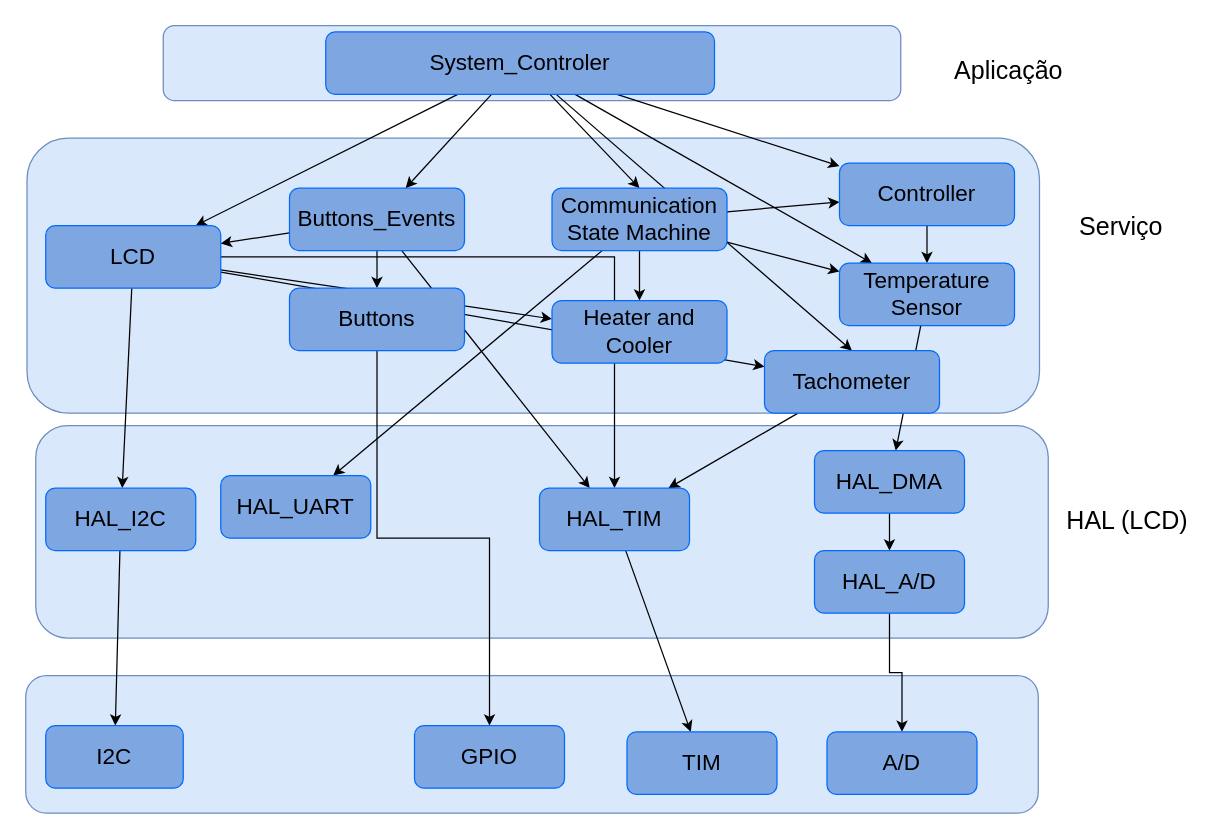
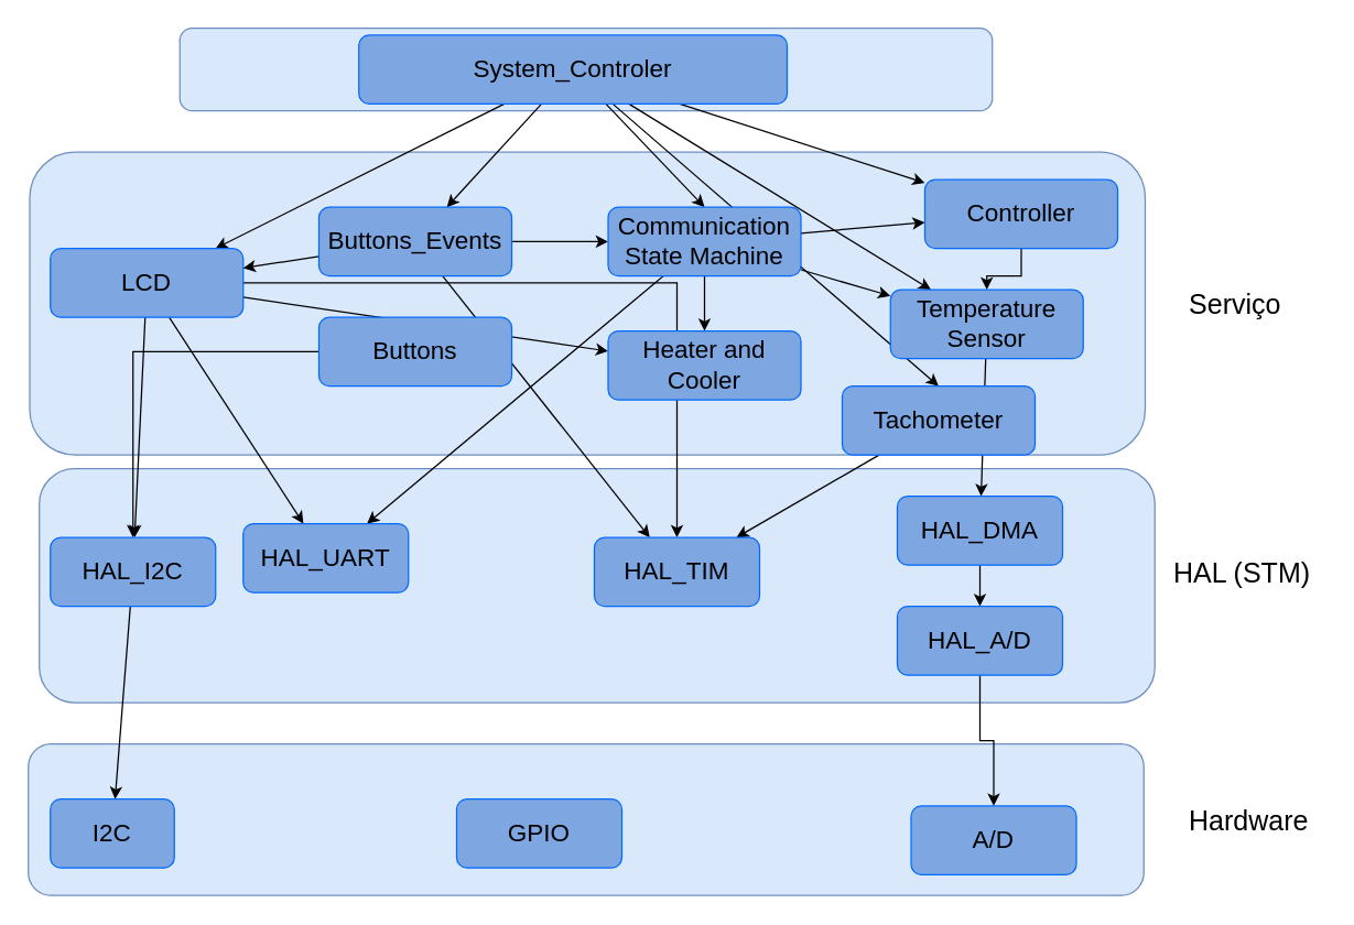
  <mxCell id="0" />
  <mxCell id="1" parent="0" />
  <mxCell id="2" value="" style="rounded=1;whiteSpace=wrap;html=1;fillColor=#dae8fc;strokeColor=#6c8ebf;" vertex="1" parent="1"><mxGeometry x="20" y="540" width="810" height="110" as="geometry" /></mxCell>
  <mxCell id="3" value="" style="rounded=1;whiteSpace=wrap;html=1;fillColor=#dae8fc;strokeColor=#6c8ebf;" vertex="1" parent="1"><mxGeometry x="28" y="340" width="810" height="170" as="geometry" /></mxCell>
  <mxCell id="4" value="" style="rounded=1;whiteSpace=wrap;html=1;fillColor=#dae8fc;strokeColor=#6c8ebf;" vertex="1" parent="1"><mxGeometry x="21" y="110" width="810" height="220" as="geometry" /></mxCell>
  <mxCell id="5" value="" style="rounded=1;whiteSpace=wrap;html=1;fillColor=#dae8fc;strokeColor=#6c8ebf;" parent="1" vertex="1"><mxGeometry x="130" y="20" width="590" height="60" as="geometry" /></mxCell>
  <mxCell id="6" style="rounded=0;orthogonalLoop=1;jettySize=auto;html=1;" parent="1" source="12" target="17" edge="1"><mxGeometry relative="1" as="geometry" /></mxCell>
  <mxCell id="7" style="rounded=0;orthogonalLoop=1;jettySize=auto;html=1;" edge="1" parent="1" source="12" target="24"><mxGeometry relative="1" as="geometry" /></mxCell>
  <mxCell id="8" style="rounded=0;orthogonalLoop=1;jettySize=auto;html=1;entryX=0.5;entryY=0;entryDx=0;entryDy=0;" edge="1" parent="1" source="12" target="32"><mxGeometry relative="1" as="geometry" /></mxCell>
  <mxCell id="9" style="rounded=0;orthogonalLoop=1;jettySize=auto;html=1;" edge="1" parent="1" source="12" target="34"><mxGeometry relative="1" as="geometry" /></mxCell>
  <mxCell id="10" style="rounded=0;orthogonalLoop=1;jettySize=auto;html=1;" edge="1" parent="1" source="12" target="37"><mxGeometry relative="1" as="geometry" /></mxCell>
  <mxCell id="11" style="rounded=0;orthogonalLoop=1;jettySize=auto;html=1;entryX=0.5;entryY=0;entryDx=0;entryDy=0;" edge="1" parent="1" source="12" target="39"><mxGeometry relative="1" as="geometry" /></mxCell>
  <mxCell id="12" value="&lt;font style=&quot;font-size: 18px;&quot;&gt;System_Controler&lt;/font&gt;" style="rounded=1;whiteSpace=wrap;html=1;fillColor=#7EA6E0;strokeColor=#006aff;fillStyle=solid;" parent="1" vertex="1"><mxGeometry x="260" y="25" width="311" height="50" as="geometry" /></mxCell>
  <mxCell id="13" value="" style="rounded=0;orthogonalLoop=1;jettySize=auto;html=1;" parent="1" source="17" target="19" edge="1"><mxGeometry relative="1" as="geometry" /></mxCell>
  <mxCell id="14" style="rounded=0;orthogonalLoop=1;jettySize=auto;html=1;" edge="1" parent="1" source="17" target="35"><mxGeometry relative="1" as="geometry" /></mxCell>
- <mxCell id="15" style="rounded=0;orthogonalLoop=1;jettySize=auto;html=1;" edge="1" parent="1" source="17" target="39"><mxGeometry relative="1" as="geometry" /></mxCell>
+ <mxCell id="15" style="rounded=0;orthogonalLoop=1;jettySize=auto;html=1;" edge="1" parent="1" source="17" target="46"><mxGeometry relative="1" as="geometry" /></mxCell>
  <mxCell id="16" style="edgeStyle=orthogonalEdgeStyle;rounded=0;orthogonalLoop=1;jettySize=auto;html=1;" edge="1" parent="1" source="17" target="41"><mxGeometry relative="1" as="geometry" /></mxCell>
  <mxCell id="17" value="&lt;font style=&quot;font-size: 18px;&quot;&gt;LCD&lt;/font&gt;" style="rounded=1;whiteSpace=wrap;html=1;fillColor=#7EA6E0;strokeColor=#006aff;fillStyle=solid;" parent="1" vertex="1"><mxGeometry x="36" y="180" width="140" height="50" as="geometry" /></mxCell>
  <mxCell id="18" value="" style="rounded=0;orthogonalLoop=1;jettySize=auto;html=1;" parent="1" source="19" target="20" edge="1"><mxGeometry relative="1" as="geometry" /></mxCell>
  <mxCell id="19" value="&lt;font style=&quot;font-size: 18px;&quot;&gt;HAL_I2C&lt;/font&gt;" style="rounded=1;whiteSpace=wrap;html=1;fillColor=#7EA6E0;strokeColor=#006aff;fillStyle=solid;" parent="1" vertex="1"><mxGeometry x="36" y="390" width="120" height="50" as="geometry" /></mxCell>
- <mxCell id="20" value="&lt;font style=&quot;font-size: 18px;&quot;&gt;I2C&lt;/font&gt;" style="rounded=1;whiteSpace=wrap;html=1;fillColor=#7EA6E0;strokeColor=#006aff;fillStyle=solid;" parent="1" vertex="1"><mxGeometry x="36" y="580" width="110" height="50" as="geometry" /></mxCell>
+ <mxCell id="20" value="&lt;font style=&quot;font-size: 18px;&quot;&gt;I2C&lt;/font&gt;" style="rounded=1;whiteSpace=wrap;html=1;fillColor=#7EA6E0;strokeColor=#006aff;fillStyle=solid;" parent="1" vertex="1"><mxGeometry x="36" y="580" width="90" height="50" as="geometry" /></mxCell>
  <mxCell id="21" style="rounded=0;orthogonalLoop=1;jettySize=auto;html=1;" edge="1" parent="1" source="24" target="17"><mxGeometry relative="1" as="geometry" /></mxCell>
- <mxCell id="22" value="" style="edgeStyle=orthogonalEdgeStyle;rounded=0;orthogonalLoop=1;jettySize=auto;html=1;" edge="1" parent="1" source="24" target="26"><mxGeometry relative="1" as="geometry" /></mxCell>
+ <mxCell id="22" value="" style="edgeStyle=orthogonalEdgeStyle;rounded=0;orthogonalLoop=1;jettySize=auto;html=1;" edge="1" parent="1" source="24" target="32"><mxGeometry relative="1" as="geometry" /></mxCell>
  <mxCell id="23" style="rounded=0;orthogonalLoop=1;jettySize=auto;html=1;" edge="1" parent="1" source="24" target="41"><mxGeometry relative="1" as="geometry" /></mxCell>
  <mxCell id="24" value="&lt;font style=&quot;font-size: 18px;&quot;&gt;Buttons_Events&lt;/font&gt;" style="rounded=1;whiteSpace=wrap;html=1;fillColor=#7EA6E0;strokeColor=#006aff;fillStyle=solid;" vertex="1" parent="1"><mxGeometry x="231" y="150" width="140" height="50" as="geometry" /></mxCell>
- <mxCell id="25" value="" style="edgeStyle=orthogonalEdgeStyle;rounded=0;orthogonalLoop=1;jettySize=auto;html=1;" edge="1" parent="1" source="26" target="27"><mxGeometry relative="1" as="geometry" /></mxCell>
+ <mxCell id="25" value="" style="edgeStyle=orthogonalEdgeStyle;rounded=0;orthogonalLoop=1;jettySize=auto;html=1;" edge="1" parent="1" source="26" target="19"><mxGeometry relative="1" as="geometry" /></mxCell>
  <mxCell id="26" value="&lt;font style=&quot;font-size: 18px;&quot;&gt;Buttons&lt;/font&gt;" style="rounded=1;whiteSpace=wrap;html=1;fillColor=#7EA6E0;strokeColor=#006aff;fillStyle=solid;" vertex="1" parent="1"><mxGeometry x="231" y="230" width="140" height="50" as="geometry" /></mxCell>
  <mxCell id="27" value="&lt;font style=&quot;font-size: 18px;&quot;&gt;GPIO&lt;/font&gt;" style="rounded=1;whiteSpace=wrap;html=1;fillColor=#7EA6E0;strokeColor=#006aff;fillStyle=solid;" vertex="1" parent="1"><mxGeometry x="331" y="580" width="120" height="50" as="geometry" /></mxCell>
  <mxCell id="28" value="" style="rounded=0;orthogonalLoop=1;jettySize=auto;html=1;" edge="1" parent="1" source="32" target="34"><mxGeometry relative="1" as="geometry" /></mxCell>
  <mxCell id="29" style="rounded=0;orthogonalLoop=1;jettySize=auto;html=1;" edge="1" parent="1" source="32" target="35"><mxGeometry relative="1" as="geometry" /></mxCell>
  <mxCell id="30" style="rounded=0;orthogonalLoop=1;jettySize=auto;html=1;" edge="1" parent="1" source="32" target="37"><mxGeometry relative="1" as="geometry" /></mxCell>
  <mxCell id="31" style="rounded=0;orthogonalLoop=1;jettySize=auto;html=1;" edge="1" parent="1" source="32" target="46"><mxGeometry relative="1" as="geometry" /></mxCell>
  <mxCell id="32" value="&lt;font style=&quot;font-size: 18px;&quot;&gt;Communication State Machine&lt;/font&gt;" style="rounded=1;whiteSpace=wrap;html=1;fillColor=#7EA6E0;strokeColor=#006aff;fillStyle=solid;" vertex="1" parent="1"><mxGeometry x="441" y="150" width="140" height="50" as="geometry" /></mxCell>
  <mxCell id="33" value="" style="edgeStyle=orthogonalEdgeStyle;rounded=0;orthogonalLoop=1;jettySize=auto;html=1;" edge="1" parent="1" source="34" target="37"><mxGeometry relative="1" as="geometry" /></mxCell>
  <mxCell id="34" value="&lt;span style=&quot;font-size: 18px;&quot;&gt;Controller&lt;/span&gt;" style="rounded=1;whiteSpace=wrap;html=1;fillColor=#7EA6E0;strokeColor=#006aff;fillStyle=solid;" vertex="1" parent="1"><mxGeometry x="671" y="130" width="140" height="50" as="geometry" /></mxCell>
  <mxCell id="35" value="&lt;span style=&quot;font-size: 18px;&quot;&gt;Heater and Cooler&lt;/span&gt;" style="rounded=1;whiteSpace=wrap;html=1;fillColor=#7EA6E0;strokeColor=#006aff;fillStyle=solid;" vertex="1" parent="1"><mxGeometry x="441" y="240" width="140" height="50" as="geometry" /></mxCell>
  <mxCell id="36" style="rounded=0;orthogonalLoop=1;jettySize=auto;html=1;" edge="1" parent="1" source="37" target="45"><mxGeometry relative="1" as="geometry" /></mxCell>
- <mxCell id="37" value="&lt;span style=&quot;font-size: 18px;&quot;&gt;Temperature Sensor&lt;/span&gt;" style="rounded=1;whiteSpace=wrap;html=1;fillColor=#7EA6E0;strokeColor=#006aff;fillStyle=solid;" vertex="1" parent="1"><mxGeometry x="671" y="210" width="140" height="50" as="geometry" /></mxCell>
+ <mxCell id="37" value="&lt;span style=&quot;font-size: 18px;&quot;&gt;Temperature Sensor&lt;/span&gt;" style="rounded=1;whiteSpace=wrap;html=1;fillColor=#7EA6E0;strokeColor=#006aff;fillStyle=solid;" vertex="1" parent="1"><mxGeometry x="646" y="210" width="140" height="50" as="geometry" /></mxCell>
  <mxCell id="38" style="rounded=0;orthogonalLoop=1;jettySize=auto;html=1;" edge="1" parent="1" source="39" target="41"><mxGeometry relative="1" as="geometry" /></mxCell>
  <mxCell id="39" value="&lt;span style=&quot;font-size: 18px;&quot;&gt;Tachometer&lt;/span&gt;" style="rounded=1;whiteSpace=wrap;html=1;fillColor=#7EA6E0;strokeColor=#006aff;fillStyle=solid;" vertex="1" parent="1"><mxGeometry x="611" y="280" width="140" height="50" as="geometry" /></mxCell>
- <mxCell id="40" value="" style="rounded=0;orthogonalLoop=1;jettySize=auto;html=1;" edge="1" parent="1" source="41" target="42"><mxGeometry relative="1" as="geometry" /></mxCell>
  <mxCell id="41" value="&lt;font style=&quot;font-size: 18px;&quot;&gt;HAL_TIM&lt;/font&gt;" style="rounded=1;whiteSpace=wrap;html=1;fillColor=#7EA6E0;strokeColor=#006aff;fillStyle=solid;" vertex="1" parent="1"><mxGeometry x="431" y="390" width="120" height="50" as="geometry" /></mxCell>
- <mxCell id="42" value="&lt;font style=&quot;font-size: 18px;&quot;&gt;TIM&lt;/font&gt;" style="rounded=1;whiteSpace=wrap;html=1;fillColor=#7EA6E0;strokeColor=#006aff;fillStyle=solid;" vertex="1" parent="1"><mxGeometry x="501" y="585" width="120" height="50" as="geometry" /></mxCell>
  <mxCell id="43" value="" style="edgeStyle=orthogonalEdgeStyle;rounded=0;orthogonalLoop=1;jettySize=auto;html=1;" edge="1" parent="1" target="45"><mxGeometry relative="1" as="geometry"><mxPoint x="711" y="410" as="sourcePoint" /></mxGeometry></mxCell>
  <mxCell id="44" value="" style="edgeStyle=orthogonalEdgeStyle;rounded=0;orthogonalLoop=1;jettySize=auto;html=1;" edge="1" parent="1" source="45" target="48"><mxGeometry relative="1" as="geometry" /></mxCell>
  <mxCell id="45" value="&lt;font style=&quot;font-size: 18px;&quot;&gt;HAL_DMA&lt;/font&gt;" style="rounded=1;whiteSpace=wrap;html=1;fillColor=#7EA6E0;strokeColor=#006aff;fillStyle=solid;" vertex="1" parent="1"><mxGeometry x="651" y="360" width="120" height="50" as="geometry" /></mxCell>
  <mxCell id="46" value="&lt;span style=&quot;font-size: 18px;&quot;&gt;HAL_UART&lt;/span&gt;" style="rounded=1;whiteSpace=wrap;html=1;fillColor=#7EA6E0;strokeColor=#006aff;fillStyle=solid;" vertex="1" parent="1"><mxGeometry x="176" y="380" width="120" height="50" as="geometry" /></mxCell>
  <mxCell id="47" value="" style="edgeStyle=orthogonalEdgeStyle;rounded=0;orthogonalLoop=1;jettySize=auto;html=1;" edge="1" parent="1" source="48" target="49"><mxGeometry relative="1" as="geometry" /></mxCell>
  <mxCell id="48" value="&lt;font style=&quot;font-size: 18px;&quot;&gt;HAL_A/D&lt;/font&gt;" style="rounded=1;whiteSpace=wrap;html=1;fillColor=#7EA6E0;strokeColor=#006aff;fillStyle=solid;" vertex="1" parent="1"><mxGeometry x="651" y="440" width="120" height="50" as="geometry" /></mxCell>
  <mxCell id="49" value="&lt;font style=&quot;font-size: 18px;&quot;&gt;A/D&lt;/font&gt;" style="rounded=1;whiteSpace=wrap;html=1;fillColor=#7EA6E0;strokeColor=#006aff;fillStyle=solid;" vertex="1" parent="1"><mxGeometry x="661" y="585" width="120" height="50" as="geometry" /></mxCell>
- <mxCell id="50" value="&lt;font style=&quot;font-size: 20px;&quot;&gt;Serviço&lt;/font&gt;" style="text;html=1;align=center;verticalAlign=middle;resizable=0;points=[];autosize=1;strokeColor=none;fillColor=none;" vertex="1" parent="1"><mxGeometry x="851" y="160" width="90" height="40" as="geometry" /></mxCell>
- <mxCell id="51" value="&lt;font style=&quot;font-size: 20px;&quot;&gt;Aplicação&lt;/font&gt;" style="text;html=1;align=center;verticalAlign=middle;resizable=0;points=[];autosize=1;strokeColor=none;fillColor=none;" vertex="1" parent="1"><mxGeometry x="751" y="35" width="110" height="40" as="geometry" /></mxCell>
- <mxCell id="52" value="&lt;font style=&quot;font-size: 20px;&quot;&gt;HAL (LCD)&lt;/font&gt;" style="text;html=1;align=center;verticalAlign=middle;resizable=0;points=[];autosize=1;strokeColor=none;fillColor=none;" vertex="1" parent="1"><mxGeometry x="841" y="395" width="120" height="40" as="geometry" /></mxCell>
+ <mxCell id="50" value="&lt;font style=&quot;font-size: 20px;&quot;&gt;Serviço&lt;/font&gt;" style="text;html=1;align=center;verticalAlign=middle;resizable=0;points=[];autosize=1;strokeColor=none;fillColor=none;" vertex="1" parent="1"><mxGeometry x="851" y="200" width="90" height="40" as="geometry" /></mxCell>
+ <mxCell id="52" value="&lt;font style=&quot;font-size: 20px;&quot;&gt;HAL (STM)&lt;/font&gt;" style="text;html=1;align=center;verticalAlign=middle;resizable=0;points=[];autosize=1;strokeColor=none;fillColor=none;" vertex="1" parent="1"><mxGeometry x="841" y="395" width="120" height="40" as="geometry" /></mxCell>
+ <mxCell id="53" value="&lt;font style=&quot;font-size: 20px;&quot;&gt;Hardware&lt;/font&gt;" style="text;html=1;align=center;verticalAlign=middle;resizable=0;points=[];autosize=1;strokeColor=none;fillColor=none;" vertex="1" parent="1"><mxGeometry x="851" y="575" width="110" height="40" as="geometry" /></mxCell>
